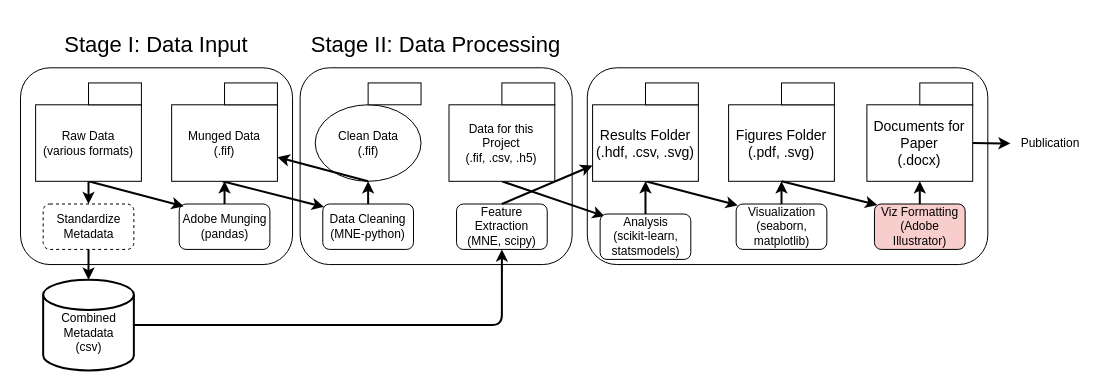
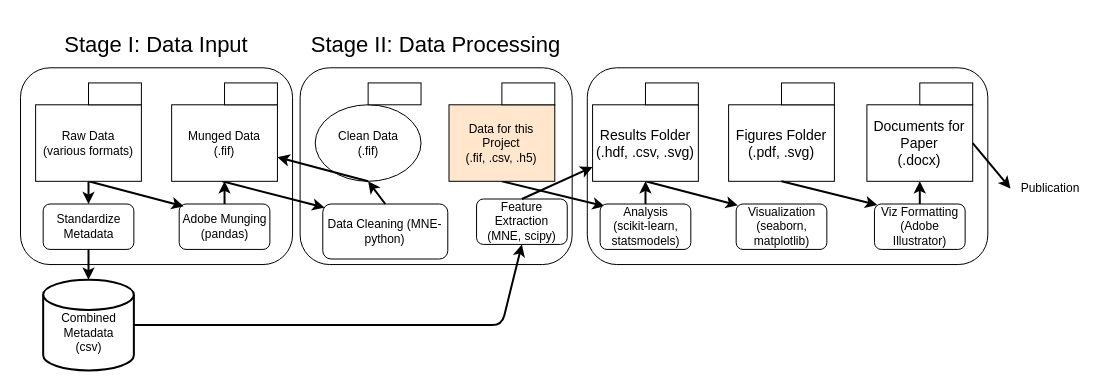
  <mxCell id="0" />
  <mxCell id="1" parent="0" />
  <mxCell id="2" value="" style="rounded=1;whiteSpace=wrap;html=1;fontSize=12;" vertex="1" parent="1"><mxGeometry x="586.786" y="67.297" width="400.529" height="196.757" as="geometry" /></mxCell>
  <mxCell id="3" value="" style="rounded=1;whiteSpace=wrap;html=1;fontSize=12;" vertex="1" parent="1"><mxGeometry x="299.614" y="67.297" width="272.057" height="196.757" as="geometry" /></mxCell>
  <mxCell id="4" value="" style="rounded=1;whiteSpace=wrap;html=1;fontSize=12;" vertex="1" parent="1"><mxGeometry x="20" y="67.297" width="272.057" height="196.757" as="geometry" /></mxCell>
  <mxCell id="5" value="&lt;div&gt;&lt;br&gt;&lt;/div&gt;Combined&lt;div&gt;Metadata&lt;/div&gt;&lt;div&gt;(csv)&lt;/div&gt;" style="strokeWidth=2;html=1;shape=mxgraph.flowchart.database;whiteSpace=wrap;fontSize=12;" vertex="1" parent="1"><mxGeometry x="42.671" y="279.189" width="90.686" height="90.811" as="geometry" /></mxCell>
- <mxCell id="6" value="Standardize&lt;div&gt;Metadata&lt;/div&gt;" style="rounded=1;whiteSpace=wrap;html=1;fontSize=12;dashed=1;" vertex="1" parent="1"><mxGeometry x="42.671" y="203.514" width="90.686" height="45.405" as="geometry" /></mxCell>
+ <mxCell id="6" value="Standardize&lt;div&gt;Metadata&lt;/div&gt;" style="rounded=1;whiteSpace=wrap;html=1;fontSize=12;" vertex="1" parent="1"><mxGeometry x="42.671" y="203.514" width="90.686" height="45.405" as="geometry" /></mxCell>
  <mxCell id="7" value="" style="endArrow=classic;html=1;exitX=0.5;exitY=1;entryX=0.5;entryY=0;fontSize=12;strokeWidth=2;" edge="1" parent="1" source="30" target="6"><mxGeometry width="50" height="50" relative="1" as="geometry"><mxPoint x="-63.129" y="180.811" as="sourcePoint" /><mxPoint x="-25.343" y="142.973" as="targetPoint" /></mxGeometry></mxCell>
  <mxCell id="8" value="" style="endArrow=classic;html=1;exitX=0.5;exitY=1;entryX=0.5;entryY=0;entryPerimeter=0;fontSize=12;strokeWidth=2;" edge="1" parent="1" source="6" target="5"><mxGeometry x="85.571" y="179.378" width="37.786" height="37.838" as="geometry"><mxPoint x="95.571" y="188.378" as="sourcePoint" /><mxPoint x="95.571" y="211.081" as="targetPoint" /></mxGeometry></mxCell>
  <mxCell id="9" value="Adobe Munging&lt;div&gt;(pandas)&lt;/div&gt;" style="rounded=1;whiteSpace=wrap;html=1;fontSize=12;" vertex="1" parent="1"><mxGeometry x="178.7" y="203.514" width="90.686" height="45.405" as="geometry" /></mxCell>
  <mxCell id="10" value="" style="endArrow=classic;html=1;exitX=0.5;exitY=0;entryX=0.5;entryY=1;fontSize=12;strokeWidth=2;" edge="1" source="9" target="25" parent="1"><mxGeometry x="214.043" y="171.811" width="37.786" height="37.838" as="geometry"><mxPoint x="110.686" y="142.973" as="sourcePoint" /><mxPoint x="72.9" y="180.811" as="targetPoint" /></mxGeometry></mxCell>
- <mxCell id="11" value="Data Cleaning (MNE-python)" style="rounded=1;whiteSpace=wrap;html=1;fontSize=12;" vertex="1" parent="1"><mxGeometry x="322.286" y="203.514" width="90.686" height="45.405" as="geometry" /></mxCell>
+ <mxCell id="11" value="Data Cleaning (MNE-python)" style="rounded=1;whiteSpace=wrap;html=1;fontSize=12;" vertex="1" parent="1"><mxGeometry x="322.286" y="203.514" width="125" height="55" as="geometry" /></mxCell>
  <mxCell id="12" value="" style="endArrow=classic;html=1;exitX=0.5;exitY=0;entryX=0.5;entryY=1;fontSize=12;strokeWidth=2;" edge="1" source="11" target="27" parent="1"><mxGeometry x="357.629" y="171.811" width="37.786" height="37.838" as="geometry"><mxPoint x="254.271" y="142.973" as="sourcePoint" /><mxPoint x="216.486" y="180.811" as="targetPoint" /></mxGeometry></mxCell>
- <mxCell id="13" value="Publication" style="text;html=1;strokeColor=none;fillColor=none;align=center;verticalAlign=middle;whiteSpace=wrap;overflow=hidden;fontSize=12;" vertex="1" parent="1"><mxGeometry x="1010" y="131" width="80" height="24" as="geometry" /></mxCell>
+ <mxCell id="13" value="Publication" style="text;html=1;strokeColor=none;fillColor=none;align=center;verticalAlign=middle;whiteSpace=wrap;overflow=hidden;fontSize=12;" vertex="1" parent="1"><mxGeometry x="1010" y="176" width="80" height="24" as="geometry" /></mxCell>
  <mxCell id="14" value="" style="endArrow=classic;html=1;exitX=0.5;exitY=1;entryX=0.05;entryY=0.05;entryPerimeter=0;fontSize=12;strokeWidth=2;" edge="1" parent="1" target="20"><mxGeometry x="470.986" y="179.378" width="37.786" height="37.838" as="geometry"><mxPoint x="501.39" y="180.811" as="sourcePoint" /><mxPoint x="637.419" y="203.514" as="targetPoint" /></mxGeometry></mxCell>
  <mxCell id="15" value="" style="endArrow=classic;html=1;exitX=0.5;exitY=1;entryX=0.019;entryY=0.031;entryPerimeter=0;fontSize=12;strokeWidth=2;" edge="1" parent="1" target="45"><mxGeometry x="614.571" y="179.378" width="37.786" height="37.838" as="geometry"><mxPoint x="644.976" y="180.811" as="sourcePoint" /><mxPoint x="740.196" y="205.784" as="targetPoint" /></mxGeometry></mxCell>
  <mxCell id="16" value="" style="endArrow=classic;html=1;exitX=0.5;exitY=1;entryX=0.014;entryY=0.064;entryPerimeter=0;fontSize=12;strokeWidth=2;" edge="1" parent="1" target="11"><mxGeometry x="191.371" y="179.378" width="37.786" height="37.838" as="geometry"><mxPoint x="221.776" y="180.811" as="sourcePoint" /><mxPoint x="316.996" y="205.784" as="targetPoint" /></mxGeometry></mxCell>
  <mxCell id="17" value="" style="endArrow=classic;html=1;exitX=0.5;exitY=1;entryX=0.05;entryY=0.05;entryPerimeter=0;fontSize=12;strokeWidth=2;" edge="1" parent="1"><mxGeometry x="57.61" y="179.378" width="37.786" height="37.838" as="geometry"><mxPoint x="88.014" y="180.811" as="sourcePoint" /><mxPoint x="183.234" y="205.784" as="targetPoint" /></mxGeometry></mxCell>
- <mxCell id="18" value="Feature Extraction&lt;div&gt;(MNE, scipy)&lt;/div&gt;" style="rounded=1;whiteSpace=wrap;html=1;fontSize=12;" vertex="1" parent="1"><mxGeometry x="456.047" y="203.514" width="90.686" height="45.405" as="geometry" /></mxCell>
+ <mxCell id="18" value="Feature Extraction&lt;div&gt;(MNE, scipy)&lt;/div&gt;" style="rounded=1;whiteSpace=wrap;html=1;fontSize=12;" vertex="1" parent="1"><mxGeometry x="476.047" y="198.514" width="90.686" height="45.405" as="geometry" /></mxCell>
  <mxCell id="19" value="" style="endArrow=classic;html=1;exitX=0.5;exitY=0;fontSize=12;strokeWidth=2;" edge="1" source="18" target="39" parent="1"><mxGeometry x="1098.229" y="262.622" width="37.786" height="37.838" as="geometry"><mxPoint x="994.871" y="233.784" as="sourcePoint" /><mxPoint x="957.086" y="271.622" as="targetPoint" /></mxGeometry></mxCell>
- <mxCell id="20" value="Analysis&lt;div&gt;(scikit-learn, statsmodels)&lt;/div&gt;" style="rounded=1;whiteSpace=wrap;html=1;fontSize=12;" vertex="1" parent="1"><mxGeometry x="599.633" y="213.514" width="90.686" height="45.405" as="geometry" /></mxCell>
+ <mxCell id="20" value="Analysis&lt;div&gt;(scikit-learn, statsmodels)&lt;/div&gt;" style="rounded=1;whiteSpace=wrap;html=1;fontSize=12;" vertex="1" parent="1"><mxGeometry x="599.633" y="203.514" width="90.686" height="45.405" as="geometry" /></mxCell>
  <mxCell id="21" value="" style="endArrow=classic;html=1;exitX=0.5;exitY=0;entryX=0.5;entryY=1;fontSize=12;strokeWidth=2;" edge="1" source="20" target="39" parent="1"><mxGeometry x="1377.843" y="262.622" width="37.786" height="37.838" as="geometry"><mxPoint x="1274.486" y="233.784" as="sourcePoint" /><mxPoint x="1236.7" y="271.622" as="targetPoint" /></mxGeometry></mxCell>
- <mxCell id="22" value="&lt;div&gt;Viz Formatting (Adobe Illustrator)&lt;/div&gt;" style="rounded=1;whiteSpace=wrap;html=1;fontSize=12;fillColor=#f8cecc;" vertex="1" parent="1"><mxGeometry x="873.957" y="203.514" width="90.686" height="45.405" as="geometry" /></mxCell>
- <mxCell id="23" value="Data for this Project&lt;div&gt;(.fif, .csv, .h5)&lt;/div&gt;" style="whiteSpace=wrap;html=1;fontSize=12;" vertex="1" parent="1"><mxGeometry x="448.49" y="104.294" width="105.8" height="76.517" as="geometry" /></mxCell>
+ <mxCell id="22" value="&lt;div&gt;Viz Formatting (Adobe Illustrator)&lt;/div&gt;" style="rounded=1;whiteSpace=wrap;html=1;fontSize=12;" vertex="1" parent="1"><mxGeometry x="873.957" y="203.514" width="90.686" height="45.405" as="geometry" /></mxCell>
+ <mxCell id="23" value="Data for this Project&lt;div&gt;(.fif, .csv, .h5)&lt;/div&gt;" style="whiteSpace=wrap;html=1;fontSize=12;fillColor=#ffe6cc;" vertex="1" parent="1"><mxGeometry x="448.49" y="104.294" width="105.8" height="76.517" as="geometry" /></mxCell>
  <mxCell id="24" value="" style="whiteSpace=wrap;html=1;fontSize=12;" vertex="1" parent="1"><mxGeometry x="501.39" y="82.432" width="52.9" height="21.862" as="geometry" /></mxCell>
  <mxCell id="25" value="Munged Data&lt;div&gt;(.fif)&lt;/div&gt;" style="whiteSpace=wrap;html=1;fontSize=12;" vertex="1" parent="1"><mxGeometry x="171.143" y="104.294" width="105.8" height="76.517" as="geometry" /></mxCell>
  <mxCell id="26" value="" style="whiteSpace=wrap;html=1;fontSize=12;" vertex="1" parent="1"><mxGeometry x="224.043" y="82.432" width="52.9" height="21.862" as="geometry" /></mxCell>
  <mxCell id="27" value="Clean Data&lt;div&gt;(.fif)&lt;/div&gt;" style="ellipse;whiteSpace=wrap;html=1;fontSize=12;" vertex="1" parent="1"><mxGeometry x="314.729" y="104.294" width="105.8" height="76.517" as="geometry" /></mxCell>
  <mxCell id="28" value="" style="endArrow=classic;html=1;exitX=0.5;exitY=1;fontSize=12;strokeWidth=2;" edge="1" parent="1" source="27" target="25"><mxGeometry x="390.124" y="171.811" width="37.786" height="37.838" as="geometry"><mxPoint x="420.529" y="173.243" as="sourcePoint" /><mxPoint x="515.749" y="198.216" as="targetPoint" /></mxGeometry></mxCell>
  <mxCell id="29" value="" style="whiteSpace=wrap;html=1;fontSize=12;" vertex="1" parent="1"><mxGeometry x="367.629" y="82.432" width="52.9" height="21.862" as="geometry" /></mxCell>
  <mxCell id="30" value="Raw Data&lt;div&gt;(various formats)&lt;/div&gt;" style="whiteSpace=wrap;html=1;fontSize=12;" vertex="1" parent="1"><mxGeometry x="35.114" y="104.294" width="105.8" height="76.517" as="geometry" /></mxCell>
  <mxCell id="31" value="" style="whiteSpace=wrap;html=1;fontSize=12;" vertex="1" parent="1"><mxGeometry x="88.014" y="82.432" width="52.9" height="21.862" as="geometry" /></mxCell>
  <mxCell id="32" value="" style="endArrow=classic;html=1;exitX=1;exitY=0.5;entryX=0.5;entryY=1;fontSize=12;exitPerimeter=0;strokeWidth=2;" edge="1" parent="1" source="5" target="18"><mxGeometry x="93.129" y="186.946" width="37.786" height="37.838" as="geometry"><mxPoint x="95.571" y="256.486" as="sourcePoint" /><mxPoint x="95.571" y="286.757" as="targetPoint" /><Array as="points"><mxPoint x="501.39" y="324.595" /></Array></mxGeometry></mxCell>
  <mxCell id="33" value="Stage II: Data Processing" style="text;html=1;strokeColor=none;fillColor=none;align=center;verticalAlign=middle;whiteSpace=wrap;overflow=hidden;fontSize=22;" vertex="1" parent="1"><mxGeometry x="273" y="20" width="325" height="49" as="geometry" /></mxCell>
  <mxCell id="34" value="&lt;span&gt;Stage I: Data Input&lt;/span&gt;" style="text;html=1;strokeColor=none;fillColor=none;align=center;verticalAlign=middle;whiteSpace=wrap;overflow=hidden;fontSize=22;" vertex="1" parent="1"><mxGeometry x="26" y="22" width="260" height="45" as="geometry" /></mxCell>
  <mxCell id="35" value="" style="group;fontSize=12;" vertex="1" connectable="0" parent="1"><mxGeometry x="728.104" y="82.432" width="105.8" height="98.378" as="geometry" /></mxCell>
  <mxCell id="36" value="Figures Folder&lt;div&gt;(.pdf, .svg)&lt;/div&gt;" style="whiteSpace=wrap;html=1;fontSize=14;" vertex="1" parent="35"><mxGeometry y="21.862" width="105.8" height="76.517" as="geometry" /></mxCell>
  <mxCell id="37" value="" style="whiteSpace=wrap;html=1;fontSize=14;" vertex="1" parent="35"><mxGeometry x="52.9" width="52.9" height="21.862" as="geometry" /></mxCell>
  <mxCell id="38" value="" style="group;fontSize=12;" vertex="1" connectable="0" parent="1"><mxGeometry x="592.076" y="82.432" width="105.8" height="98.378" as="geometry" /></mxCell>
  <mxCell id="39" value="Results Folder&lt;div&gt;(.hdf, .csv, .svg)&lt;/div&gt;" style="whiteSpace=wrap;html=1;fontSize=14;" vertex="1" parent="38"><mxGeometry y="21.862" width="105.8" height="76.517" as="geometry" /></mxCell>
  <mxCell id="40" value="" style="whiteSpace=wrap;html=1;fontSize=14;" vertex="1" parent="38"><mxGeometry x="52.9" width="52.9" height="21.862" as="geometry" /></mxCell>
  <mxCell id="41" value="" style="group;fontSize=12;" vertex="1" connectable="0" parent="1"><mxGeometry x="866.4" y="82.432" width="105.8" height="98.378" as="geometry" /></mxCell>
  <mxCell id="42" value="Documents for Paper&lt;div&gt;(.docx)&lt;/div&gt;" style="whiteSpace=wrap;html=1;fontSize=14;" vertex="1" parent="41"><mxGeometry y="21.862" width="105.8" height="76.517" as="geometry" /></mxCell>
  <mxCell id="43" value="" style="whiteSpace=wrap;html=1;fontSize=14;" vertex="1" parent="41"><mxGeometry x="52.9" width="52.9" height="21.862" as="geometry" /></mxCell>
  <mxCell id="44" value="" style="endArrow=classic;html=1;exitX=0.5;exitY=0;fontSize=12;strokeWidth=2;entryX=0.5;entryY=1;" edge="1" parent="1" source="22" target="42"><mxGeometry x="619.861" y="178.622" width="37.786" height="37.838" as="geometry"><mxPoint x="833.904" y="141.964" as="sourcePoint" /><mxPoint x="879.247" y="141.964" as="targetPoint" /></mxGeometry></mxCell>
  <mxCell id="45" value="Visualization&lt;div&gt;(seaborn, matplotlib)&lt;/div&gt;" style="rounded=1;whiteSpace=wrap;html=1;fontSize=12;" vertex="1" parent="1"><mxGeometry x="735.661" y="203.514" width="90.686" height="45.405" as="geometry" /></mxCell>
- <mxCell id="46" value="" style="endArrow=classic;html=1;exitX=0.5;exitY=0;entryX=0.5;entryY=1;fontSize=12;strokeWidth=2;" edge="1" parent="1" source="45" target="36"><mxGeometry x="622.129" y="186.946" width="37.786" height="37.838" as="geometry"><mxPoint x="652.533" y="188.378" as="sourcePoint" /><mxPoint x="744.946" y="212.486" as="targetPoint" /></mxGeometry></mxCell>
  <mxCell id="47" value="" style="endArrow=classic;html=1;exitX=1;exitY=0.5;fontSize=12;strokeWidth=2;entryX=0;entryY=0.5;" edge="1" parent="1" source="42" target="13"><mxGeometry x="750.6" y="179.378" width="37.786" height="37.838" as="geometry"><mxPoint x="760.6" y="188.378" as="sourcePoint" /><mxPoint x="1002.429" y="142.216" as="targetPoint" /></mxGeometry></mxCell>
  <mxCell id="48" value="" style="endArrow=classic;html=1;exitX=0.5;exitY=1;entryX=0.032;entryY=0.021;fontSize=12;strokeWidth=2;entryPerimeter=0;" edge="1" parent="1" source="36" target="22"><mxGeometry x="629.686" y="194.514" width="37.786" height="37.838" as="geometry"><mxPoint x="788.561" y="211.189" as="sourcePoint" /><mxPoint x="788.561" y="188.27" as="targetPoint" /></mxGeometry></mxCell>
